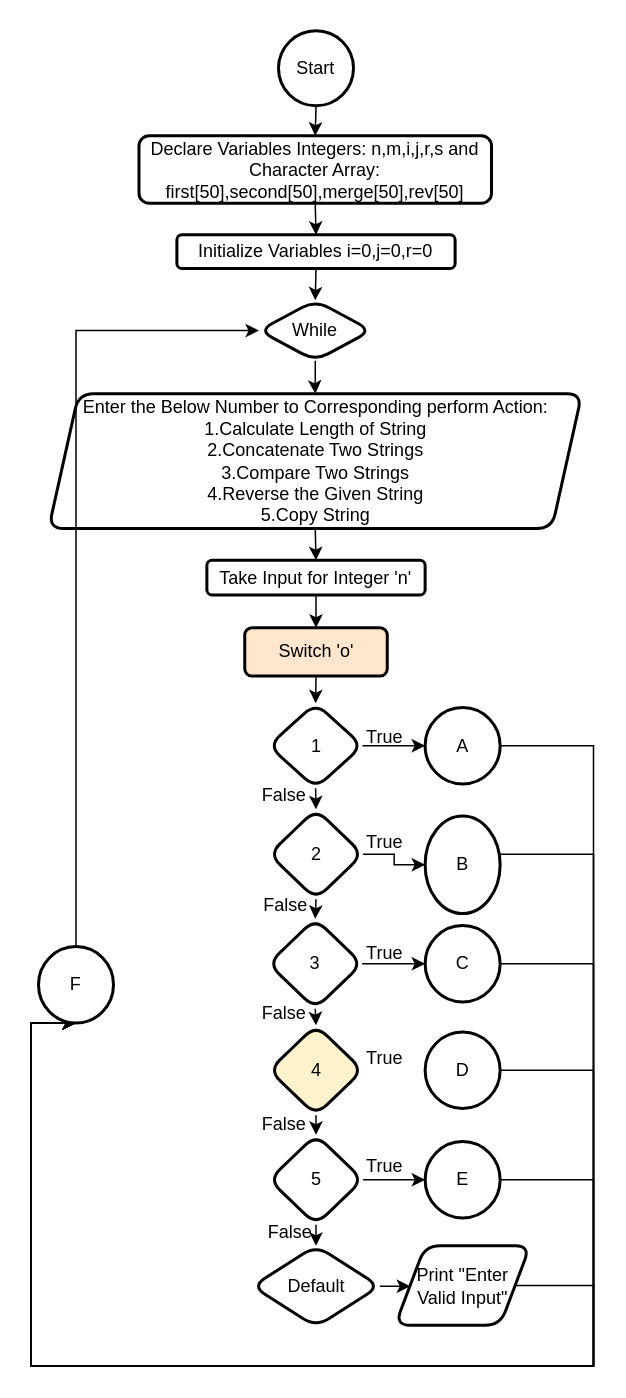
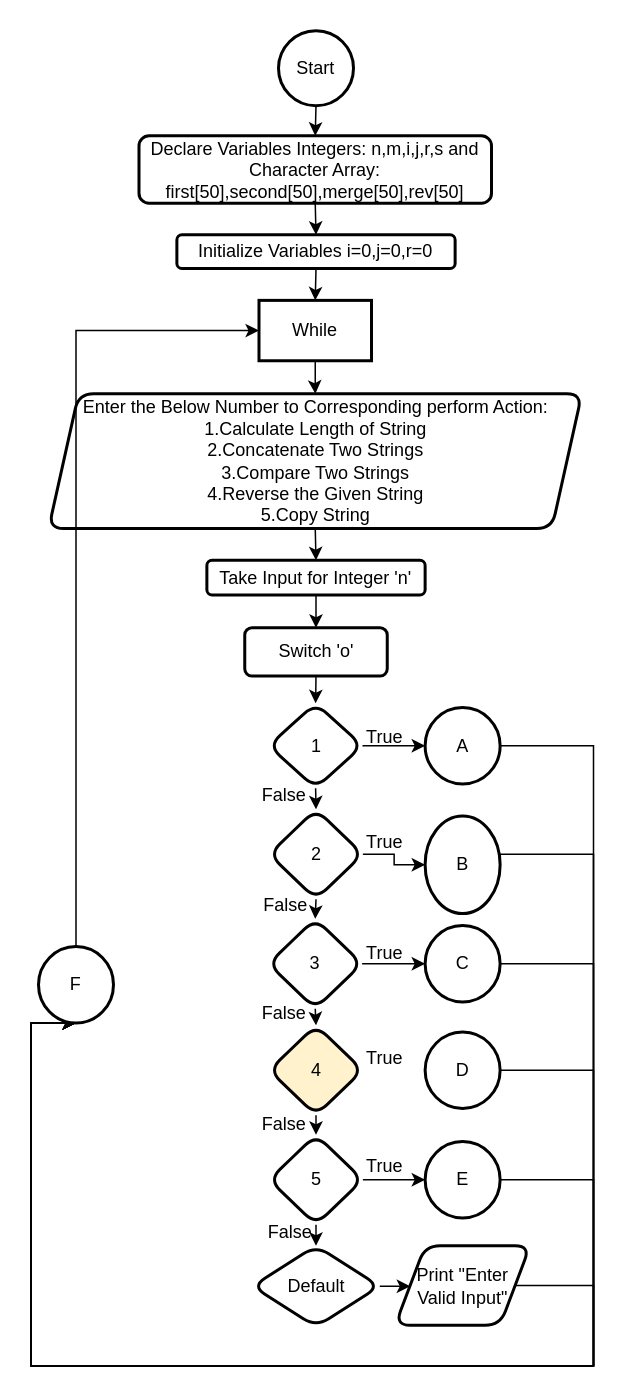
  <mxCell id="0" />
  <mxCell id="1" parent="0" />
  <mxCell id="2" style="edgeStyle=orthogonalEdgeStyle;rounded=0;orthogonalLoop=1;jettySize=auto;html=1;exitX=0.5;exitY=1;exitDx=0;exitDy=0;exitPerimeter=0;entryX=0.5;entryY=0;entryDx=0;entryDy=0;" parent="1" source="3" target="5" edge="1"><mxGeometry relative="1" as="geometry" /></mxCell>
  <mxCell id="3" value="Start" style="strokeWidth=2;html=1;shape=mxgraph.flowchart.start_2;whiteSpace=wrap;" parent="1" vertex="1"><mxGeometry x="185" y="20" width="50" height="50" as="geometry" /></mxCell>
  <mxCell id="4" style="edgeStyle=orthogonalEdgeStyle;rounded=0;orthogonalLoop=1;jettySize=auto;html=1;exitX=0.5;exitY=1;exitDx=0;exitDy=0;entryX=0.5;entryY=0;entryDx=0;entryDy=0;" parent="1" source="5" target="7" edge="1"><mxGeometry relative="1" as="geometry" /></mxCell>
  <mxCell id="5" value="Declare Variables Integers: n,m,i,j,r,s and Character Array: first[50],second[50],merge[50],rev[50]" style="rounded=1;whiteSpace=wrap;html=1;strokeWidth=2;" parent="1" vertex="1"><mxGeometry x="92" y="90" width="235" height="45" as="geometry" /></mxCell>
  <mxCell id="6" style="edgeStyle=orthogonalEdgeStyle;rounded=0;orthogonalLoop=1;jettySize=auto;html=1;exitX=0.5;exitY=1;exitDx=0;exitDy=0;entryX=0.5;entryY=0;entryDx=0;entryDy=0;" parent="1" source="7" target="9" edge="1"><mxGeometry relative="1" as="geometry" /></mxCell>
  <mxCell id="7" value="Initialize Variables i=0,j=0,r=0" style="rounded=1;whiteSpace=wrap;html=1;strokeWidth=2;" parent="1" vertex="1"><mxGeometry x="117.25" y="156" width="185.5" height="22.5" as="geometry" /></mxCell>
  <mxCell id="8" value="" style="edgeStyle=orthogonalEdgeStyle;rounded=0;orthogonalLoop=1;jettySize=auto;html=1;" parent="1" source="9" target="11" edge="1"><mxGeometry relative="1" as="geometry" /></mxCell>
- <mxCell id="9" value="While" style="rhombus;whiteSpace=wrap;html=1;rounded=1;strokeWidth=2;" parent="1" vertex="1"><mxGeometry x="172" y="199.75" width="75" height="40.25" as="geometry" /></mxCell>
+ <mxCell id="9" value="While" style="whiteSpace=wrap;html=1;strokeWidth=2;rounded=0;" parent="1" vertex="1"><mxGeometry x="172" y="199.75" width="75" height="40.25" as="geometry" /></mxCell>
  <mxCell id="10" style="edgeStyle=orthogonalEdgeStyle;rounded=0;orthogonalLoop=1;jettySize=auto;html=1;exitX=0.5;exitY=1;exitDx=0;exitDy=0;entryX=0.5;entryY=0;entryDx=0;entryDy=0;" parent="1" source="11" target="13" edge="1"><mxGeometry relative="1" as="geometry" /></mxCell>
  <mxCell id="11" value="&lt;div&gt;Enter the Below Number to Corresponding perform Action:&lt;/div&gt;&lt;div&gt;&lt;span&gt;1.Calculate Length of String&lt;/span&gt;&lt;/div&gt;&lt;div&gt;&lt;span&gt;2.Concatenate Two Strings&lt;/span&gt;&lt;/div&gt;&lt;div&gt;&lt;span&gt;3.Compare Two Strings&lt;/span&gt;&lt;/div&gt;&lt;div&gt;&lt;span&gt;4.Reverse the Given String&lt;/span&gt;&lt;/div&gt;&lt;div&gt;&lt;span&gt;5.Copy String&lt;/span&gt;&lt;/div&gt;" style="shape=parallelogram;perimeter=parallelogramPerimeter;whiteSpace=wrap;html=1;fixedSize=1;rounded=1;strokeWidth=2;" parent="1" vertex="1"><mxGeometry x="31.75" y="262" width="355.5" height="89.87" as="geometry" /></mxCell>
  <mxCell id="12" style="edgeStyle=orthogonalEdgeStyle;rounded=0;orthogonalLoop=1;jettySize=auto;html=1;exitX=0.5;exitY=1;exitDx=0;exitDy=0;entryX=0.5;entryY=0;entryDx=0;entryDy=0;" parent="1" source="13" target="15" edge="1"><mxGeometry relative="1" as="geometry" /></mxCell>
  <mxCell id="13" value="Take Input for Integer 'n'" style="rounded=1;whiteSpace=wrap;html=1;strokeWidth=2;" parent="1" vertex="1"><mxGeometry x="137.25" y="373" width="145.5" height="23.19" as="geometry" /></mxCell>
  <mxCell id="14" style="edgeStyle=orthogonalEdgeStyle;rounded=0;orthogonalLoop=1;jettySize=auto;html=1;exitX=0.5;exitY=1;exitDx=0;exitDy=0;entryX=0.5;entryY=0;entryDx=0;entryDy=0;" parent="1" source="15" target="18" edge="1"><mxGeometry relative="1" as="geometry" /></mxCell>
- <mxCell id="15" value="Switch 'o'" style="whiteSpace=wrap;html=1;rounded=1;strokeWidth=2;fillColor=#ffe6cc;" parent="1" vertex="1"><mxGeometry x="162.5" y="418" width="95" height="32.21" as="geometry" /></mxCell>
+ <mxCell id="15" value="Switch 'o'" style="whiteSpace=wrap;html=1;rounded=1;strokeWidth=2;" parent="1" vertex="1"><mxGeometry x="162.5" y="418" width="95" height="32.21" as="geometry" /></mxCell>
  <mxCell id="16" style="edgeStyle=orthogonalEdgeStyle;rounded=0;orthogonalLoop=1;jettySize=auto;html=1;exitX=0.5;exitY=1;exitDx=0;exitDy=0;entryX=0.5;entryY=0;entryDx=0;entryDy=0;" parent="1" source="18" target="21" edge="1"><mxGeometry relative="1" as="geometry" /></mxCell>
  <mxCell id="17" style="edgeStyle=orthogonalEdgeStyle;rounded=0;orthogonalLoop=1;jettySize=auto;html=1;exitX=1;exitY=0.5;exitDx=0;exitDy=0;entryX=0;entryY=0.5;entryDx=0;entryDy=0;entryPerimeter=0;" parent="1" source="18" target="33" edge="1"><mxGeometry relative="1" as="geometry" /></mxCell>
  <mxCell id="18" value="1" style="rhombus;whiteSpace=wrap;html=1;rounded=1;strokeWidth=2;" parent="1" vertex="1"><mxGeometry x="178.5" y="468.32" width="62.5" height="56.68" as="geometry" /></mxCell>
  <mxCell id="19" style="edgeStyle=orthogonalEdgeStyle;rounded=0;orthogonalLoop=1;jettySize=auto;html=1;exitX=0.5;exitY=1;exitDx=0;exitDy=0;entryX=0.5;entryY=0;entryDx=0;entryDy=0;" parent="1" source="21" target="24" edge="1"><mxGeometry relative="1" as="geometry" /></mxCell>
  <mxCell id="20" style="edgeStyle=orthogonalEdgeStyle;rounded=0;orthogonalLoop=1;jettySize=auto;html=1;exitX=1;exitY=0.5;exitDx=0;exitDy=0;entryX=0;entryY=0.5;entryDx=0;entryDy=0;entryPerimeter=0;" parent="1" source="21" target="35" edge="1"><mxGeometry relative="1" as="geometry" /></mxCell>
  <mxCell id="21" value="2" style="rhombus;whiteSpace=wrap;html=1;rounded=1;strokeWidth=2;" parent="1" vertex="1"><mxGeometry x="178.75" y="539" width="62.5" height="60" as="geometry" /></mxCell>
  <mxCell id="22" style="edgeStyle=orthogonalEdgeStyle;rounded=0;orthogonalLoop=1;jettySize=auto;html=1;exitX=0.5;exitY=1;exitDx=0;exitDy=0;entryX=0.5;entryY=0;entryDx=0;entryDy=0;" parent="1" source="24" target="26" edge="1"><mxGeometry relative="1" as="geometry" /></mxCell>
  <mxCell id="23" style="edgeStyle=orthogonalEdgeStyle;rounded=0;orthogonalLoop=1;jettySize=auto;html=1;exitX=1;exitY=0.5;exitDx=0;exitDy=0;entryX=0;entryY=0.5;entryDx=0;entryDy=0;entryPerimeter=0;" parent="1" source="24" target="37" edge="1"><mxGeometry relative="1" as="geometry" /></mxCell>
  <mxCell id="24" value="3" style="rhombus;whiteSpace=wrap;html=1;rounded=1;strokeWidth=2;" parent="1" vertex="1"><mxGeometry x="178.25" y="612" width="62.5" height="60" as="geometry" /></mxCell>
  <mxCell id="25" style="edgeStyle=orthogonalEdgeStyle;rounded=0;orthogonalLoop=1;jettySize=auto;html=1;exitX=0.5;exitY=1;exitDx=0;exitDy=0;entryX=0.5;entryY=0;entryDx=0;entryDy=0;" parent="1" source="26" target="29" edge="1"><mxGeometry relative="1" as="geometry" /></mxCell>
  <mxCell id="26" value="4" style="rhombus;whiteSpace=wrap;html=1;rounded=1;strokeWidth=2;fillColor=#fff2cc;" parent="1" vertex="1"><mxGeometry x="178.75" y="683" width="62.5" height="60" as="geometry" /></mxCell>
  <mxCell id="27" style="edgeStyle=orthogonalEdgeStyle;rounded=0;orthogonalLoop=1;jettySize=auto;html=1;exitX=0.5;exitY=1;exitDx=0;exitDy=0;entryX=0.5;entryY=0;entryDx=0;entryDy=0;" parent="1" source="29" target="31" edge="1"><mxGeometry relative="1" as="geometry" /></mxCell>
  <mxCell id="28" style="edgeStyle=orthogonalEdgeStyle;rounded=0;orthogonalLoop=1;jettySize=auto;html=1;exitX=1;exitY=0.5;exitDx=0;exitDy=0;entryX=0;entryY=0.5;entryDx=0;entryDy=0;entryPerimeter=0;" parent="1" source="29" target="41" edge="1"><mxGeometry relative="1" as="geometry" /></mxCell>
  <mxCell id="29" value="5" style="rhombus;whiteSpace=wrap;html=1;rounded=1;strokeWidth=2;" parent="1" vertex="1"><mxGeometry x="178.75" y="756" width="62.5" height="60" as="geometry" /></mxCell>
  <mxCell id="30" style="edgeStyle=orthogonalEdgeStyle;rounded=0;orthogonalLoop=1;jettySize=auto;html=1;exitX=1;exitY=0.5;exitDx=0;exitDy=0;entryX=0;entryY=0.5;entryDx=0;entryDy=0;" parent="1" source="31" target="43" edge="1"><mxGeometry relative="1" as="geometry" /></mxCell>
  <mxCell id="31" value="Default" style="rhombus;whiteSpace=wrap;html=1;rounded=1;strokeWidth=2;" parent="1" vertex="1"><mxGeometry x="167.5" y="830" width="85" height="54" as="geometry" /></mxCell>
  <mxCell id="32" style="edgeStyle=orthogonalEdgeStyle;rounded=0;orthogonalLoop=1;jettySize=auto;html=1;exitX=1;exitY=0.5;exitDx=0;exitDy=0;exitPerimeter=0;entryX=0.5;entryY=1;entryDx=0;entryDy=0;entryPerimeter=0;" parent="1" source="33" target="45" edge="1"><mxGeometry relative="1" as="geometry"><Array as="points"><mxPoint x="395" y="497" /><mxPoint x="395" y="910" /><mxPoint x="20" y="910" /></Array></mxGeometry></mxCell>
  <mxCell id="33" value="A" style="strokeWidth=2;html=1;shape=mxgraph.flowchart.start_2;whiteSpace=wrap;" parent="1" vertex="1"><mxGeometry x="282.75" y="471.16" width="50" height="51" as="geometry" /></mxCell>
  <mxCell id="34" style="edgeStyle=orthogonalEdgeStyle;rounded=0;orthogonalLoop=1;jettySize=auto;html=1;exitX=1;exitY=0.5;exitDx=0;exitDy=0;exitPerimeter=0;entryX=0.5;entryY=1;entryDx=0;entryDy=0;entryPerimeter=0;" parent="1" source="35" target="45" edge="1"><mxGeometry relative="1" as="geometry"><Array as="points"><mxPoint x="395" y="569" /><mxPoint x="395" y="910" /><mxPoint x="20" y="910" /></Array></mxGeometry></mxCell>
  <mxCell id="35" value="B" style="strokeWidth=2;html=1;shape=mxgraph.flowchart.start_2;whiteSpace=wrap;" parent="1" vertex="1"><mxGeometry x="282.75" y="543.5" width="50" height="65" as="geometry" /></mxCell>
  <mxCell id="36" style="edgeStyle=orthogonalEdgeStyle;rounded=0;orthogonalLoop=1;jettySize=auto;html=1;exitX=1;exitY=0.5;exitDx=0;exitDy=0;exitPerimeter=0;entryX=0.5;entryY=1;entryDx=0;entryDy=0;entryPerimeter=0;" parent="1" source="37" target="45" edge="1"><mxGeometry relative="1" as="geometry"><Array as="points"><mxPoint x="395" y="642" /><mxPoint x="395" y="910" /><mxPoint x="20" y="910" /></Array></mxGeometry></mxCell>
  <mxCell id="37" value="C" style="strokeWidth=2;html=1;shape=mxgraph.flowchart.start_2;whiteSpace=wrap;" parent="1" vertex="1"><mxGeometry x="282.75" y="616.5" width="50" height="51" as="geometry" /></mxCell>
  <mxCell id="38" style="edgeStyle=orthogonalEdgeStyle;rounded=0;orthogonalLoop=1;jettySize=auto;html=1;exitX=1;exitY=0.5;exitDx=0;exitDy=0;exitPerimeter=0;entryX=0.5;entryY=1;entryDx=0;entryDy=0;entryPerimeter=0;" parent="1" source="39" target="45" edge="1"><mxGeometry relative="1" as="geometry"><Array as="points"><mxPoint x="395" y="713" /><mxPoint x="395" y="910" /><mxPoint x="20" y="910" /></Array></mxGeometry></mxCell>
  <mxCell id="39" value="D" style="strokeWidth=2;html=1;shape=mxgraph.flowchart.start_2;whiteSpace=wrap;" parent="1" vertex="1"><mxGeometry x="282.75" y="687.5" width="50" height="51" as="geometry" /></mxCell>
  <mxCell id="40" style="edgeStyle=orthogonalEdgeStyle;rounded=0;orthogonalLoop=1;jettySize=auto;html=1;exitX=1;exitY=0.5;exitDx=0;exitDy=0;exitPerimeter=0;entryX=0.5;entryY=1;entryDx=0;entryDy=0;entryPerimeter=0;" parent="1" source="41" target="45" edge="1"><mxGeometry relative="1" as="geometry"><Array as="points"><mxPoint x="395" y="786" /><mxPoint x="395" y="910" /><mxPoint x="20" y="910" /></Array></mxGeometry></mxCell>
  <mxCell id="41" value="E" style="strokeWidth=2;html=1;shape=mxgraph.flowchart.start_2;whiteSpace=wrap;" parent="1" vertex="1"><mxGeometry x="282.75" y="760.5" width="50" height="51" as="geometry" /></mxCell>
  <mxCell id="42" style="edgeStyle=orthogonalEdgeStyle;rounded=0;orthogonalLoop=1;jettySize=auto;html=1;exitX=1;exitY=0.5;exitDx=0;exitDy=0;entryX=0.5;entryY=1;entryDx=0;entryDy=0;entryPerimeter=0;" parent="1" source="43" target="45" edge="1"><mxGeometry relative="1" as="geometry"><Array as="points"><mxPoint x="395" y="857" /><mxPoint x="395" y="910" /><mxPoint x="20" y="910" /></Array></mxGeometry></mxCell>
  <mxCell id="43" value="Print &quot;Enter&lt;br&gt;Valid Input&quot;" style="shape=parallelogram;perimeter=parallelogramPerimeter;whiteSpace=wrap;html=1;fixedSize=1;rounded=1;strokeWidth=2;" parent="1" vertex="1"><mxGeometry x="262.75" y="830" width="90" height="53" as="geometry" /></mxCell>
  <mxCell id="44" style="edgeStyle=orthogonalEdgeStyle;rounded=0;orthogonalLoop=1;jettySize=auto;html=1;exitX=0.5;exitY=0;exitDx=0;exitDy=0;exitPerimeter=0;entryX=0;entryY=0.5;entryDx=0;entryDy=0;" parent="1" source="45" target="9" edge="1"><mxGeometry relative="1" as="geometry" /></mxCell>
  <mxCell id="45" value="F" style="strokeWidth=2;html=1;shape=mxgraph.flowchart.start_2;whiteSpace=wrap;" parent="1" vertex="1"><mxGeometry x="25" y="630.5" width="50" height="51" as="geometry" /></mxCell>
  <mxCell id="46" value="True" style="text;html=1;strokeColor=none;fillColor=none;align=center;verticalAlign=middle;whiteSpace=wrap;rounded=0;" vertex="1" parent="1"><mxGeometry x="240.75" y="480" width="30" height="22" as="geometry" /></mxCell>
  <mxCell id="47" value="True" style="text;html=1;strokeColor=none;fillColor=none;align=center;verticalAlign=middle;whiteSpace=wrap;rounded=0;" vertex="1" parent="1"><mxGeometry x="240.75" y="550" width="30" height="22" as="geometry" /></mxCell>
  <mxCell id="48" value="True" style="text;html=1;strokeColor=none;fillColor=none;align=center;verticalAlign=middle;whiteSpace=wrap;rounded=0;" vertex="1" parent="1"><mxGeometry x="240.75" y="623.5" width="30" height="22" as="geometry" /></mxCell>
  <mxCell id="49" value="True" style="text;html=1;strokeColor=none;fillColor=none;align=center;verticalAlign=middle;whiteSpace=wrap;rounded=0;" vertex="1" parent="1"><mxGeometry x="241.25" y="693.5" width="30" height="22" as="geometry" /></mxCell>
  <mxCell id="50" value="True" style="text;html=1;strokeColor=none;fillColor=none;align=center;verticalAlign=middle;whiteSpace=wrap;rounded=0;" vertex="1" parent="1"><mxGeometry x="241.25" y="765.5" width="30" height="22" as="geometry" /></mxCell>
  <mxCell id="51" value="False" style="text;html=1;strokeColor=none;fillColor=none;align=center;verticalAlign=middle;whiteSpace=wrap;rounded=0;" vertex="1" parent="1"><mxGeometry x="178.25" y="810" width="30" height="22" as="geometry" /></mxCell>
  <mxCell id="52" value="False" style="text;html=1;strokeColor=none;fillColor=none;align=center;verticalAlign=middle;whiteSpace=wrap;rounded=0;" vertex="1" parent="1"><mxGeometry x="174" y="737.5" width="30" height="22" as="geometry" /></mxCell>
  <mxCell id="53" value="False" style="text;html=1;strokeColor=none;fillColor=none;align=center;verticalAlign=middle;whiteSpace=wrap;rounded=0;" vertex="1" parent="1"><mxGeometry x="174" y="664" width="30" height="22" as="geometry" /></mxCell>
  <mxCell id="54" value="False" style="text;html=1;strokeColor=none;fillColor=none;align=center;verticalAlign=middle;whiteSpace=wrap;rounded=0;" vertex="1" parent="1"><mxGeometry x="175" y="592" width="30" height="22" as="geometry" /></mxCell>
  <mxCell id="55" value="False" style="text;html=1;strokeColor=none;fillColor=none;align=center;verticalAlign=middle;whiteSpace=wrap;rounded=0;" vertex="1" parent="1"><mxGeometry x="174" y="519" width="30" height="22" as="geometry" /></mxCell>
